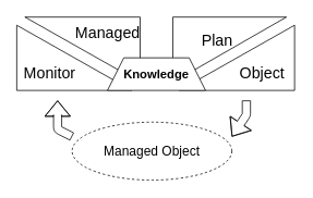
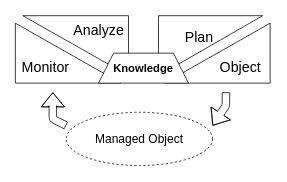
  <mxCell id="0" />
  <mxCell id="1" parent="0" />
  <mxCell id="2" value="" style="shape=manualInput;whiteSpace=wrap;html=1;gradientColor=none;size=80;direction=west;" vertex="1" parent="1"><mxGeometry x="211" y="20" width="139" height="80" as="geometry" /></mxCell>
  <mxCell id="3" value="" style="group" vertex="1" connectable="0" parent="1"><mxGeometry x="20" y="30" width="141" height="80" as="geometry" /></mxCell>
  <mxCell id="4" value="" style="verticalLabelPosition=bottom;verticalAlign=top;html=1;shape=mxgraph.basic.orthogonal_triangle" vertex="1" parent="3"><mxGeometry width="141" height="80" as="geometry" /></mxCell>
  <mxCell id="5" value="&lt;font style=&quot;font-size: 19px&quot;&gt;Monitor&lt;/font&gt;" style="text;html=1;align=center;verticalAlign=middle;resizable=0;points=[];autosize=1;strokeColor=none;" vertex="1" parent="3"><mxGeometry x="0.001" y="50" width="80" height="20" as="geometry" /></mxCell>
  <mxCell id="6" value="" style="group" vertex="1" connectable="0" parent="1"><mxGeometry x="219" y="30" width="141" height="80" as="geometry" /></mxCell>
  <mxCell id="7" value="" style="shape=manualInput;whiteSpace=wrap;html=1;gradientColor=none;size=80;" vertex="1" parent="6"><mxGeometry width="141" height="80" as="geometry" /></mxCell>
  <mxCell id="8" value="&lt;font style=&quot;font-size: 19px&quot;&gt;Object&lt;/font&gt;" style="text;html=1;align=center;verticalAlign=middle;resizable=0;points=[];autosize=1;strokeColor=none;" vertex="1" parent="6"><mxGeometry x="61.001" y="50" width="80" height="20" as="geometry" /></mxCell>
  <mxCell id="9" value="" style="group" vertex="1" connectable="0" parent="1"><mxGeometry x="30" y="20" width="141" height="80" as="geometry" /></mxCell>
  <mxCell id="10" value="" style="verticalLabelPosition=bottom;verticalAlign=top;html=1;shape=mxgraph.basic.orthogonal_triangle;rotation=-180;" vertex="1" parent="9"><mxGeometry width="141" height="80" as="geometry" /></mxCell>
- <mxCell id="11" value="&lt;font style=&quot;font-size: 19px&quot;&gt;Managed&lt;/font&gt;" style="text;html=1;align=center;verticalAlign=middle;resizable=0;points=[];autosize=1;strokeColor=none;" vertex="1" parent="9"><mxGeometry x="60.999" y="10" width="80" height="20" as="geometry" /></mxCell>
+ <mxCell id="11" value="&lt;font style=&quot;font-size: 19px&quot;&gt;Analyze&lt;/font&gt;" style="text;html=1;align=center;verticalAlign=middle;resizable=0;points=[];autosize=1;strokeColor=none;" vertex="1" parent="9"><mxGeometry x="60.999" y="10" width="80" height="20" as="geometry" /></mxCell>
  <mxCell id="12" value="&lt;font style=&quot;font-size: 15px&quot;&gt;&lt;b&gt;Knowledge&lt;/b&gt;&lt;/font&gt;" style="shape=trapezoid;perimeter=trapezoidPerimeter;whiteSpace=wrap;html=1;fixedSize=1;gradientColor=none;" vertex="1" parent="1"><mxGeometry x="131" y="70" width="120" height="40" as="geometry" /></mxCell>
  <mxCell id="13" value="" style="group" vertex="1" connectable="0" parent="1"><mxGeometry x="70" y="140" width="231" height="80" as="geometry" /></mxCell>
  <mxCell id="14" value="&lt;font style=&quot;font-size: 16px&quot;&gt;Managed Object&lt;/font&gt;" style="ellipse;whiteSpace=wrap;html=1;dashed=1;" vertex="1" parent="13"><mxGeometry x="17.769" y="8.889" width="195.462" height="71.111" as="geometry" /></mxCell>
  <mxCell id="15" value="" style="curved=1;endArrow=classic;html=1;shape=flexArrow;" edge="1" parent="13"><mxGeometry width="50" height="50" relative="1" as="geometry"><mxPoint x="17.769" y="26.667" as="sourcePoint" /><mxPoint y="-17.778" as="targetPoint" /><Array as="points"><mxPoint y="17.778" /><mxPoint /></Array></mxGeometry></mxCell>
  <mxCell id="16" value="" style="curved=1;endArrow=classic;html=1;shape=flexArrow;" edge="1" parent="13"><mxGeometry width="50" height="50" relative="1" as="geometry"><mxPoint x="231" y="-17.778" as="sourcePoint" /><mxPoint x="213.231" y="26.667" as="targetPoint" /><Array as="points"><mxPoint x="231" /></Array></mxGeometry></mxCell>
  <mxCell id="17" value="&lt;font style=&quot;font-size: 19px&quot;&gt;Plan&lt;/font&gt;" style="text;html=1;align=center;verticalAlign=middle;resizable=0;points=[];autosize=1;strokeColor=none;" vertex="1" parent="1"><mxGeometry x="240.004" y="40" width="50" height="20" as="geometry" /></mxCell>
